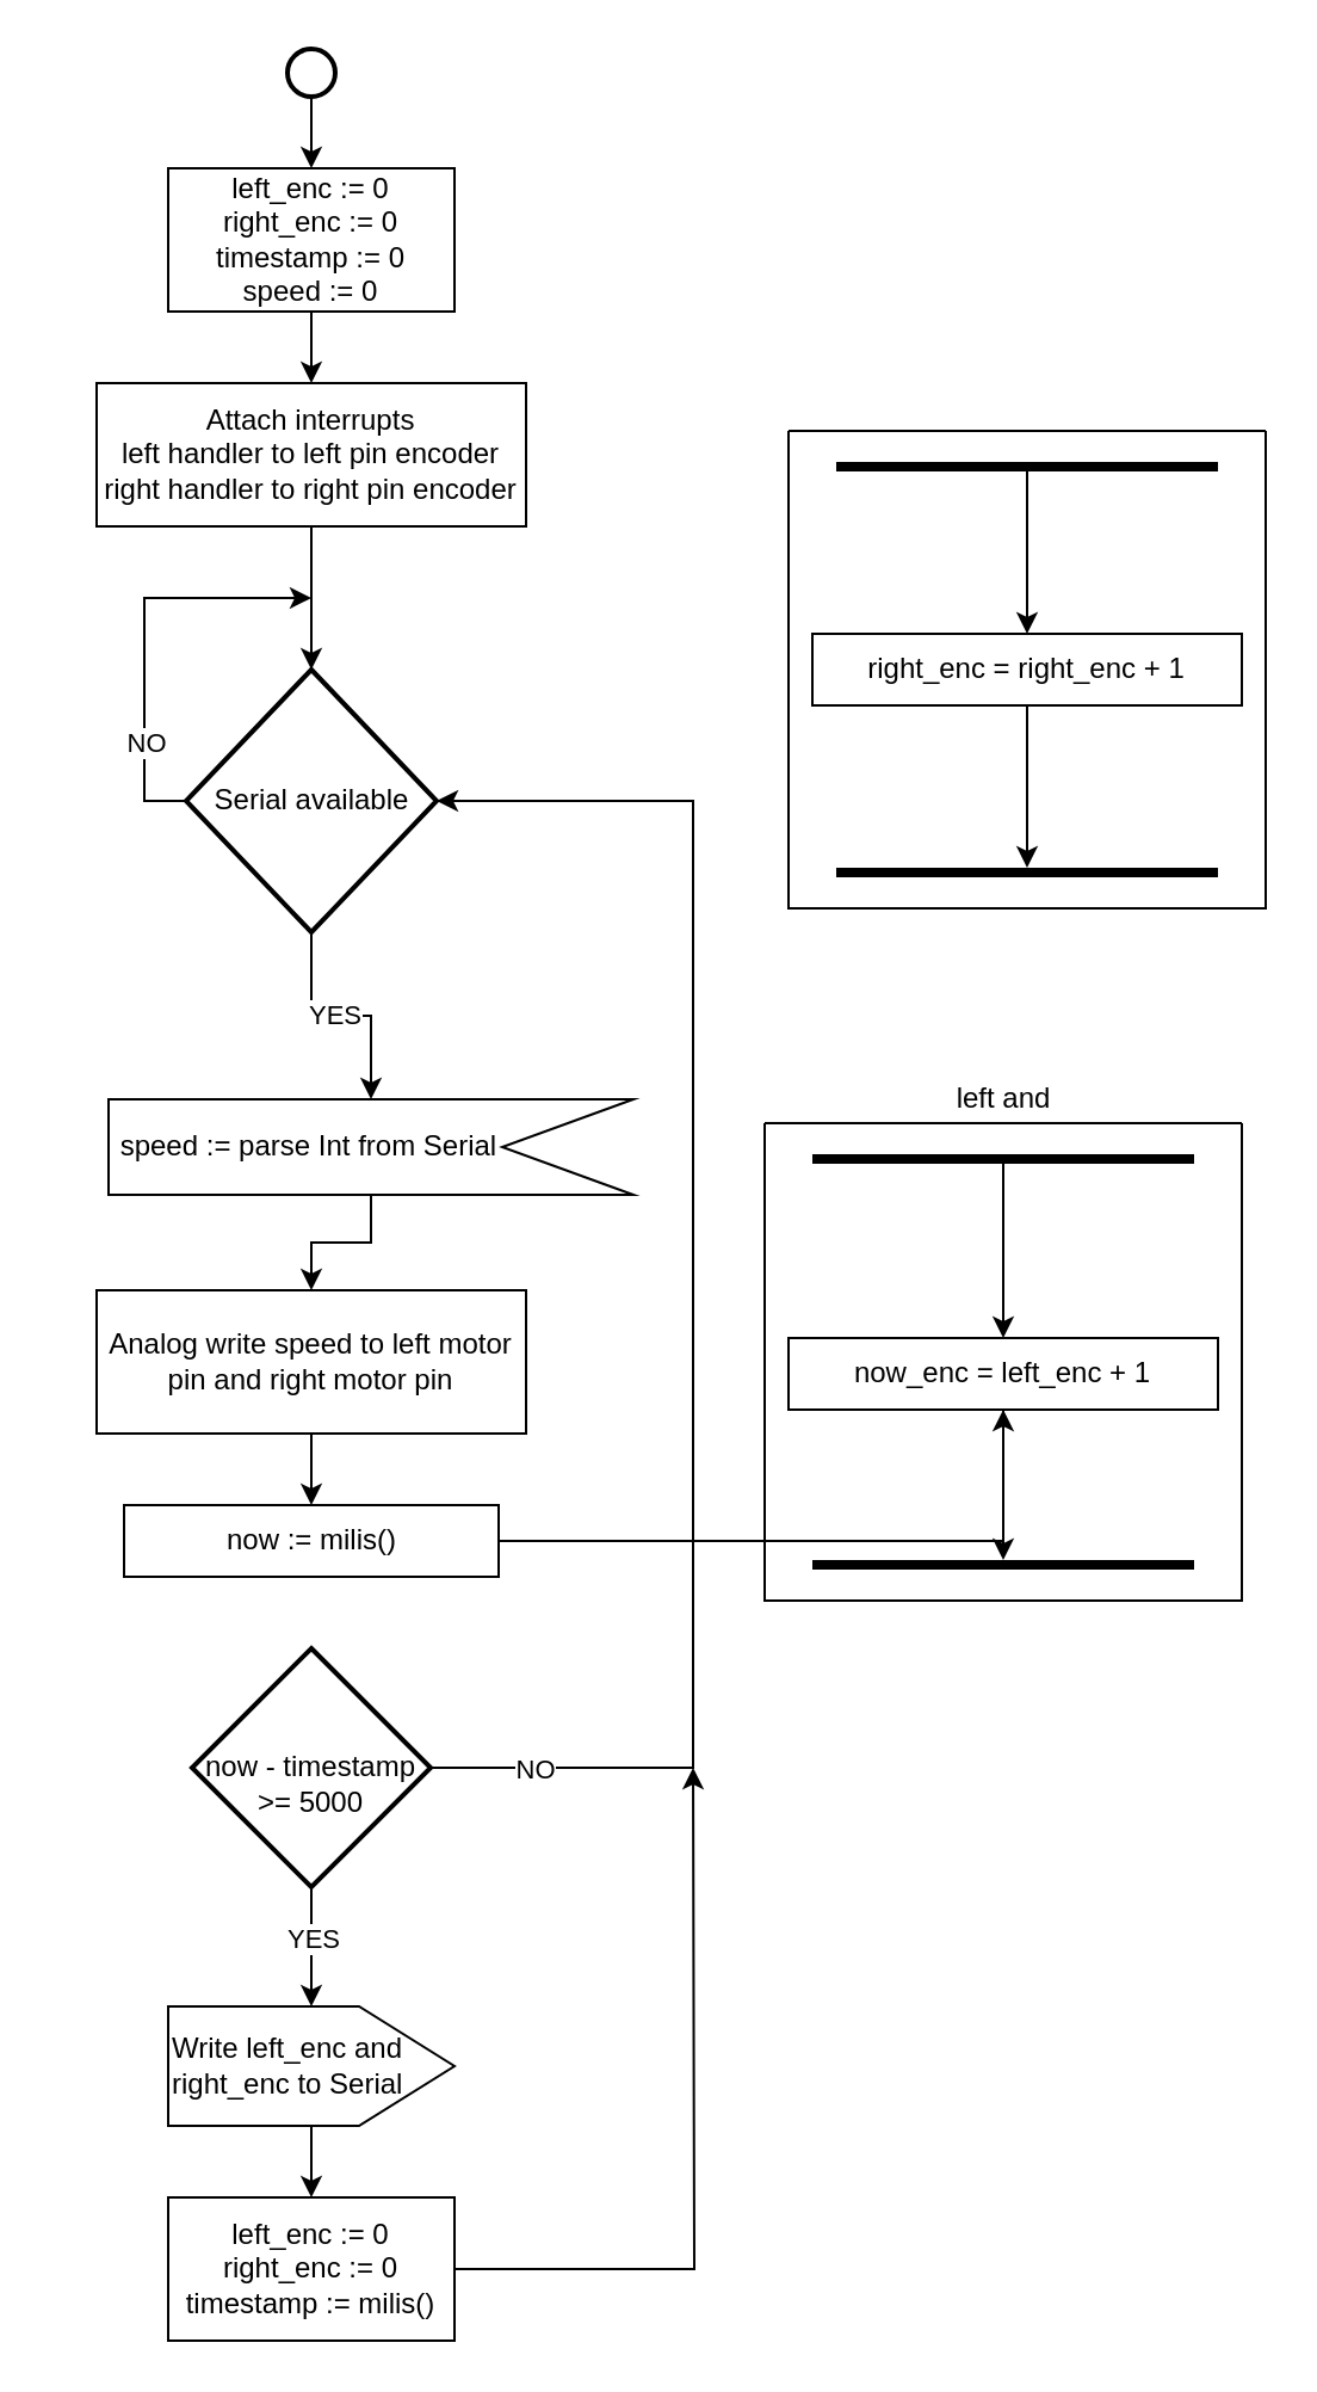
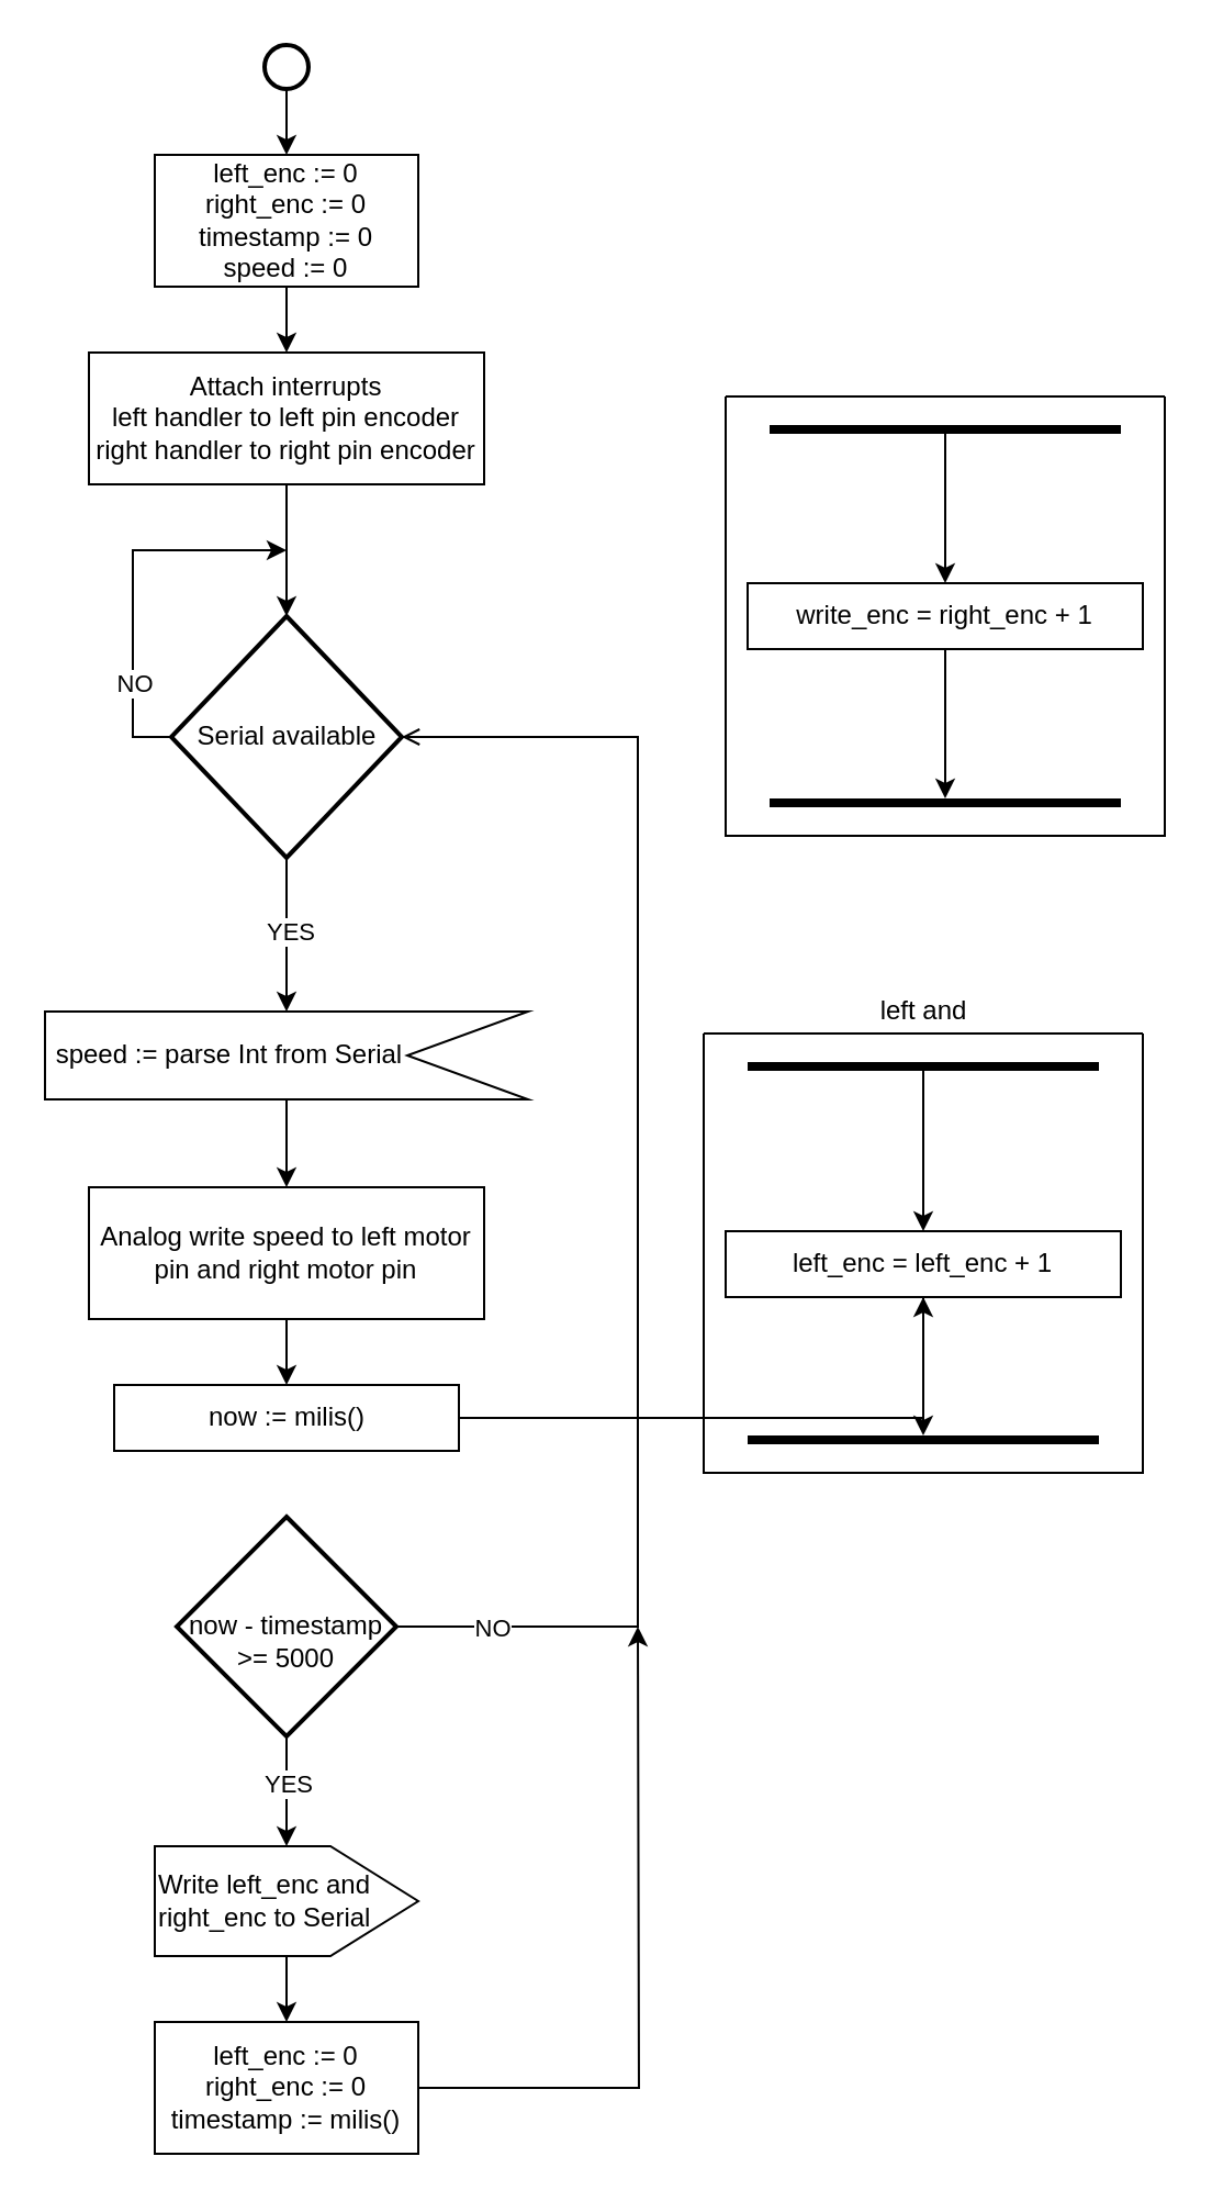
  <mxCell id="0" />
  <mxCell id="1" parent="0" />
  <mxCell id="2" style="edgeStyle=orthogonalEdgeStyle;rounded=0;orthogonalLoop=1;jettySize=auto;html=1;" edge="1" parent="1" source="3" target="5"><mxGeometry relative="1" as="geometry" /></mxCell>
  <mxCell id="3" value="" style="strokeWidth=2;html=1;shape=mxgraph.flowchart.start_2;whiteSpace=wrap;" vertex="1" parent="1"><mxGeometry x="120" y="20" width="20" height="20" as="geometry" /></mxCell>
  <mxCell id="4" style="edgeStyle=orthogonalEdgeStyle;rounded=0;orthogonalLoop=1;jettySize=auto;html=1;" edge="1" parent="1" source="5" target="7"><mxGeometry relative="1" as="geometry" /></mxCell>
  <mxCell id="5" value="left_enc := 0&lt;br&gt;right_enc := 0&lt;br&gt;timestamp := 0&lt;br&gt;speed := 0" style="rounded=0;whiteSpace=wrap;html=1;" vertex="1" parent="1"><mxGeometry x="70" y="70" width="120" height="60" as="geometry" /></mxCell>
  <mxCell id="6" style="edgeStyle=orthogonalEdgeStyle;rounded=0;orthogonalLoop=1;jettySize=auto;html=1;entryX=0.5;entryY=0;entryDx=0;entryDy=0;entryPerimeter=0;" edge="1" parent="1" source="7" target="12"><mxGeometry relative="1" as="geometry" /></mxCell>
  <mxCell id="7" value="Attach interrupts&lt;br&gt;left handler to left pin encoder&lt;br&gt;right handler to right pin encoder" style="rounded=0;whiteSpace=wrap;html=1;" vertex="1" parent="1"><mxGeometry x="40" y="160" width="180" height="60" as="geometry" /></mxCell>
  <mxCell id="8" style="edgeStyle=orthogonalEdgeStyle;rounded=0;orthogonalLoop=1;jettySize=auto;html=1;" edge="1" parent="1" source="12"><mxGeometry relative="1" as="geometry"><mxPoint x="130" y="250" as="targetPoint" /><Array as="points"><mxPoint x="60" y="335" /><mxPoint x="60" y="250" /><mxPoint x="130" y="250" /></Array></mxGeometry></mxCell>
  <mxCell id="9" value="NO" style="edgeLabel;html=1;align=center;verticalAlign=middle;resizable=0;points=[];" vertex="1" connectable="0" parent="8"><mxGeometry x="-0.295" relative="1" as="geometry"><mxPoint y="19" as="offset" /></mxGeometry></mxCell>
  <mxCell id="10" style="edgeStyle=orthogonalEdgeStyle;rounded=0;orthogonalLoop=1;jettySize=auto;html=1;entryX=0.5;entryY=0;entryDx=0;entryDy=0;entryPerimeter=0;" edge="1" parent="1" source="12" target="14"><mxGeometry relative="1" as="geometry" /></mxCell>
  <mxCell id="11" value="YES" style="edgeLabel;html=1;align=center;verticalAlign=middle;resizable=0;points=[];" vertex="1" connectable="0" parent="10"><mxGeometry x="-0.068" y="1" relative="1" as="geometry"><mxPoint as="offset" /></mxGeometry></mxCell>
  <mxCell id="12" value="Serial available" style="strokeWidth=2;html=1;shape=mxgraph.flowchart.decision;whiteSpace=wrap;" vertex="1" parent="1"><mxGeometry x="77.5" y="280" width="105" height="110" as="geometry" /></mxCell>
  <mxCell id="13" style="edgeStyle=orthogonalEdgeStyle;rounded=0;orthogonalLoop=1;jettySize=auto;html=1;entryX=0.5;entryY=0;entryDx=0;entryDy=0;" edge="1" parent="1" source="14" target="16"><mxGeometry relative="1" as="geometry" /></mxCell>
- <mxCell id="14" value="&amp;nbsp;speed := parse Int from Serial" style="shape=stencil(rZLvCoMgFMWfxu9OiX0ebnsPq9uUXIa62t5+/qlYi4LFQIR7zuV3rlwRZVbwFhDBAtEzIuSAsb993X/V3LZQuCR23EieK0iOdUbX0MvSDQzZCDDSBZdeED75nnAoy3lR34x+NOXMGO2WB8LCGO277sKgzxQyjPWaVYhcNwBKNh+A6WX7EcdsRsj+MMVU/wLZhSiUtrDaRZnXFwuJ6soWKau0gY31VlKp9Fc2UlcbYvQiIarpC0fhDQ==);whiteSpace=wrap;html=1;align=left;" vertex="1" parent="1"><mxGeometry x="45" y="460" width="220" height="40" as="geometry" /></mxCell>
+ <mxCell id="14" value="&amp;nbsp;speed := parse Int from Serial" style="shape=stencil(rZLvCoMgFMWfxu9OiX0ebnsPq9uUXIa62t5+/qlYi4LFQIR7zuV3rlwRZVbwFhDBAtEzIuSAsb993X/V3LZQuCR23EieK0iOdUbX0MvSDQzZCDDSBZdeED75nnAoy3lR34x+NOXMGO2WB8LCGO277sKgzxQyjPWaVYhcNwBKNh+A6WX7EcdsRsj+MMVU/wLZhSiUtrDaRZnXFwuJ6soWKau0gY31VlKp9Fc2UlcbYvQiIarpC0fhDQ==);whiteSpace=wrap;html=1;align=left;" vertex="1" parent="1"><mxGeometry x="20" y="460" width="220" height="40" as="geometry" /></mxCell>
  <mxCell id="15" style="edgeStyle=orthogonalEdgeStyle;rounded=0;orthogonalLoop=1;jettySize=auto;html=1;entryX=0.5;entryY=0;entryDx=0;entryDy=0;" edge="1" parent="1" source="16" target="18"><mxGeometry relative="1" as="geometry" /></mxCell>
  <mxCell id="16" value="Analog write speed to left motor pin and right motor pin" style="rounded=0;whiteSpace=wrap;html=1;" vertex="1" parent="1"><mxGeometry x="40" y="540" width="180" height="60" as="geometry" /></mxCell>
  <mxCell id="17" style="edgeStyle=orthogonalEdgeStyle;rounded=0;orthogonalLoop=1;jettySize=auto;html=1;" edge="1" parent="1" source="18" target="33"><mxGeometry relative="1" as="geometry" /></mxCell>
  <mxCell id="18" value="now := milis()" style="rounded=0;whiteSpace=wrap;html=1;" vertex="1" parent="1"><mxGeometry x="51.5" y="630" width="157" height="30" as="geometry" /></mxCell>
- <mxCell id="19" style="edgeStyle=orthogonalEdgeStyle;rounded=0;orthogonalLoop=1;jettySize=auto;html=1;entryX=1;entryY=0.5;entryDx=0;entryDy=0;entryPerimeter=0;exitX=1;exitY=0.5;exitDx=0;exitDy=0;exitPerimeter=0;" edge="1" parent="1" source="23" target="12"><mxGeometry relative="1" as="geometry"><mxPoint x="310" y="340" as="targetPoint" /><Array as="points"><mxPoint x="290" y="740" /><mxPoint x="290" y="335" /></Array></mxGeometry></mxCell>
+ <mxCell id="19" style="edgeStyle=orthogonalEdgeStyle;rounded=0;orthogonalLoop=1;jettySize=auto;html=1;entryX=1;entryY=0.5;entryDx=0;entryDy=0;entryPerimeter=0;exitX=1;exitY=0.5;exitDx=0;exitDy=0;exitPerimeter=0;endArrow=open;" edge="1" parent="1" source="23" target="12"><mxGeometry relative="1" as="geometry"><mxPoint x="310" y="340" as="targetPoint" /><Array as="points"><mxPoint x="290" y="740" /><mxPoint x="290" y="335" /></Array></mxGeometry></mxCell>
  <mxCell id="20" value="NO" style="edgeLabel;html=1;align=center;verticalAlign=middle;resizable=0;points=[];" vertex="1" connectable="0" parent="19"><mxGeometry x="-0.861" relative="1" as="geometry"><mxPoint as="offset" /></mxGeometry></mxCell>
  <mxCell id="21" style="edgeStyle=orthogonalEdgeStyle;rounded=0;orthogonalLoop=1;jettySize=auto;html=1;exitX=0.5;exitY=1;exitDx=0;exitDy=0;exitPerimeter=0;" edge="1" parent="1" source="23" target="25"><mxGeometry relative="1" as="geometry"><mxPoint x="130.034" y="820" as="sourcePoint" /></mxGeometry></mxCell>
  <mxCell id="22" value="YES" style="edgeLabel;html=1;align=center;verticalAlign=middle;resizable=0;points=[];" vertex="1" connectable="0" parent="21"><mxGeometry x="-0.161" relative="1" as="geometry"><mxPoint as="offset" /></mxGeometry></mxCell>
  <mxCell id="23" value="&lt;br&gt;now - timestamp &amp;gt;= 5000" style="strokeWidth=2;html=1;shape=mxgraph.flowchart.decision;whiteSpace=wrap;" vertex="1" parent="1"><mxGeometry x="80" y="690" width="100" height="100" as="geometry" /></mxCell>
  <mxCell id="24" style="edgeStyle=orthogonalEdgeStyle;rounded=0;orthogonalLoop=1;jettySize=auto;html=1;" edge="1" parent="1" source="25" target="27"><mxGeometry relative="1" as="geometry" /></mxCell>
  <mxCell id="25" value="Write left_enc and right_enc to Serial" style="shape=stencil(rZJrCsMgEIRP43+r5ADFtvcwyaZKbAxqk/b29ZXQEBLoA0SYmeXblRVRZgXvAREsED0hQg4Y+9vrMesia257qFwyB24kLxWkxDqjWxhl7TJDdgKMdCGlZ4SPviYcykpetVej7129CKa454GwCqb4pocw6CM1yWM9FwqRyw5Aye4NML/0B0SxRBR/GGPWn0C+QlRKW9isosz7q41Ed2ONlDXawM5+G6lU+iw7XTcLYutVh+imPxyNFw==);whiteSpace=wrap;html=1;align=left;" vertex="1" parent="1"><mxGeometry x="70" y="840" width="120" height="50" as="geometry" /></mxCell>
  <mxCell id="26" style="edgeStyle=orthogonalEdgeStyle;rounded=0;orthogonalLoop=1;jettySize=auto;html=1;" edge="1" parent="1" source="27"><mxGeometry relative="1" as="geometry"><mxPoint x="290" y="740" as="targetPoint" /></mxGeometry></mxCell>
  <mxCell id="27" value="left_enc := 0&lt;br&gt;right_enc := 0&lt;br&gt;timestamp := milis()" style="rounded=0;whiteSpace=wrap;html=1;" vertex="1" parent="1"><mxGeometry x="70" y="920" width="120" height="60" as="geometry" /></mxCell>
  <mxCell id="28" value="" style="swimlane;startSize=0;" vertex="1" parent="1"><mxGeometry x="320" y="470" width="200" height="200" as="geometry" /></mxCell>
  <mxCell id="29" style="edgeStyle=orthogonalEdgeStyle;rounded=0;orthogonalLoop=1;jettySize=auto;html=1;entryX=0.5;entryY=0;entryDx=0;entryDy=0;" edge="1" parent="28" source="30" target="33"><mxGeometry relative="1" as="geometry" /></mxCell>
  <mxCell id="30" value="" style="line;strokeWidth=4;html=1;perimeter=backbonePerimeter;points=[];outlineConnect=0;" vertex="1" parent="28"><mxGeometry x="20" y="10" width="160" height="10" as="geometry" /></mxCell>
  <mxCell id="31" value="" style="line;strokeWidth=4;html=1;perimeter=backbonePerimeter;points=[];outlineConnect=0;" vertex="1" parent="28"><mxGeometry x="20" y="180" width="160" height="10" as="geometry" /></mxCell>
  <mxCell id="32" style="edgeStyle=orthogonalEdgeStyle;rounded=0;orthogonalLoop=1;jettySize=auto;html=1;" edge="1" parent="28" source="33" target="31"><mxGeometry relative="1" as="geometry" /></mxCell>
- <mxCell id="33" value="now_enc = left_enc + 1" style="rounded=0;whiteSpace=wrap;html=1;" vertex="1" parent="28"><mxGeometry x="10" y="90" width="180" height="30" as="geometry" /></mxCell>
+ <mxCell id="33" value="left_enc = left_enc + 1" style="rounded=0;whiteSpace=wrap;html=1;" vertex="1" parent="28"><mxGeometry x="10" y="90" width="180" height="30" as="geometry" /></mxCell>
  <mxCell id="34" value="" style="swimlane;startSize=0;" vertex="1" parent="1"><mxGeometry x="330" y="180" width="200" height="200" as="geometry" /></mxCell>
  <mxCell id="35" style="edgeStyle=orthogonalEdgeStyle;rounded=0;orthogonalLoop=1;jettySize=auto;html=1;" edge="1" parent="34" source="36" target="39"><mxGeometry relative="1" as="geometry" /></mxCell>
  <mxCell id="36" value="" style="line;strokeWidth=4;html=1;perimeter=backbonePerimeter;points=[];outlineConnect=0;" vertex="1" parent="34"><mxGeometry x="20" y="10" width="160" height="10" as="geometry" /></mxCell>
  <mxCell id="37" value="" style="line;strokeWidth=4;html=1;perimeter=backbonePerimeter;points=[];outlineConnect=0;" vertex="1" parent="34"><mxGeometry x="20" y="180" width="160" height="10" as="geometry" /></mxCell>
  <mxCell id="38" style="edgeStyle=orthogonalEdgeStyle;rounded=0;orthogonalLoop=1;jettySize=auto;html=1;" edge="1" parent="34" source="39" target="37"><mxGeometry relative="1" as="geometry" /></mxCell>
- <mxCell id="39" value="right_enc = right_enc + 1" style="rounded=0;whiteSpace=wrap;html=1;" vertex="1" parent="34"><mxGeometry x="10" y="85" width="180" height="30" as="geometry" /></mxCell>
+ <mxCell id="39" value="write_enc = right_enc + 1" style="rounded=0;whiteSpace=wrap;html=1;" vertex="1" parent="34"><mxGeometry x="10" y="85" width="180" height="30" as="geometry" /></mxCell>
  <mxCell id="40" value="left and" style="text;html=1;align=center;verticalAlign=middle;resizable=0;points=[];autosize=1;strokeColor=none;fillColor=none;" vertex="1" parent="1"><mxGeometry x="385" y="450" width="70" height="20" as="geometry" /></mxCell>
